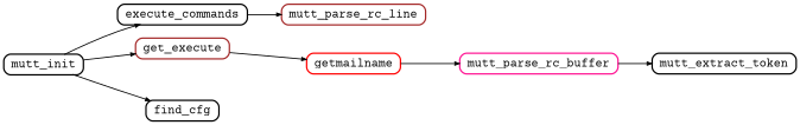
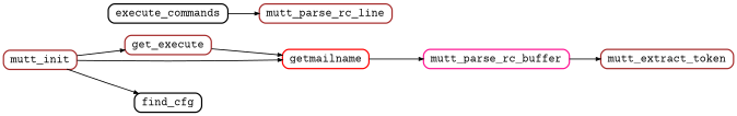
  digraph {
    compound=true
    fontname="Courier Prime"
    nodesep=0.2
    rankdir=LR
    ranksep=0.5
    node [color=black fillcolor="#ffffff" fontname="Courier Prime" fontsize=12 penwidth=1.5 shape=Mrecord style=filled]
    edge [arrowsize=0.5 fontname="Courier Prime" penwidth=1.0]
    execute_commands [height=0.2]
    mutt_parse_rc_line [color=brown height=0.2]
    mutt_parse_rc_buffer [color=deeppink height=0.2]
-   mutt_extract_token [height=0.2]
+   mutt_extract_token [color=brown height=0.2]
    n5 [color=brown height=0.2 label=get_execute]
    getmailname [color=red height=0.2]
-   mutt_init [height=0.2]
+   mutt_init [color=brown height=0.2]
    find_cfg [height=0.2]
    execute_commands -> mutt_parse_rc_line
    mutt_parse_rc_buffer -> mutt_extract_token
    n5 -> getmailname
    getmailname -> mutt_parse_rc_buffer
-   mutt_init -> execute_commands
+   mutt_init -> getmailname
    mutt_init -> n5
    mutt_init -> find_cfg
  }
